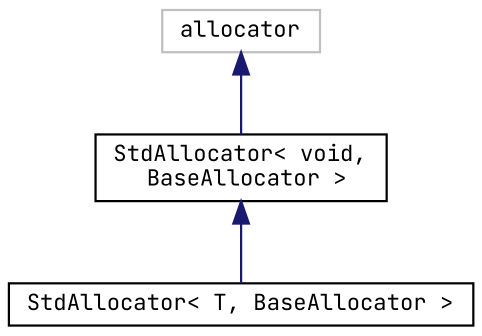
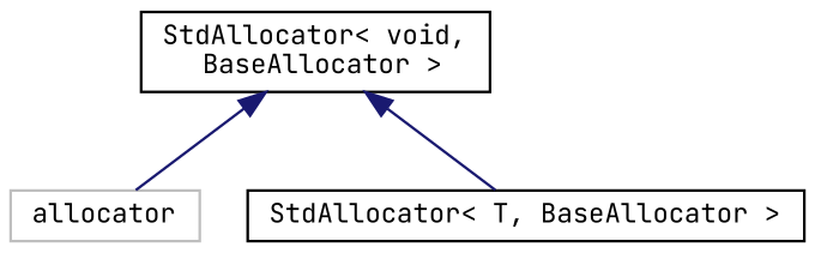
  digraph {
    fontname="JetBrains Mono"
    rankdir=TB
    node [color=black fillcolor=white fontname="JetBrains Mono" fontsize=10 shape=record style=filled]
    edge [color=midnightblue dir=back fontname="JetBrains Mono" fontsize=10 labelfontname=Helvetica labelfontsize=10 style=solid]
    n1 [color=grey75 height=0.2 label=allocator width=0.4]
    n2 [height=0.2 label="StdAllocator\< void,\l BaseAllocator \>" width=0.4]
    n3 [height=0.2 label="StdAllocator\< T, BaseAllocator \>" width=0.4]
-   n1 -> n2
+   n2 -> n1
    n2 -> n3
  }
